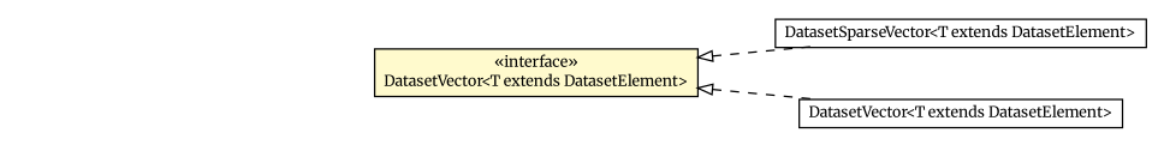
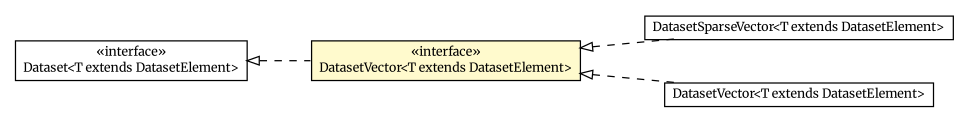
  digraph {
    fontname=Merriweather
    nodesep=0.25
    rankdir=LR
    ranksep=0.5
    node [fontcolor=black fontname=Merriweather fontsize=10.0 shape=plaintext]
    edge [arrowtail=empty dir=back fontname=Merriweather fontsize=10 headport=p labelfontname=Helvetica labelfontsize=10 style=dashed tailport=p]
+   n1 [label=<<table title="it.unica.foresee.datasets.interfaces.Dataset" border="0" cellborder="1" cellspacing="0" cellpadding="2" port="p" href="./Dataset.html"> 		<tr><td><table border="0" cellspacing="0" cellpadding="1"> <tr><td align="center" balign="center"> &#171;interface&#187; </td></tr> <tr><td align="center" balign="center"> Dataset&lt;T extends DatasetElement&gt; </td></tr> 		</table></td></tr> 		</table>>]
    n2 [label=<<table title="it.unica.foresee.datasets.interfaces.DatasetVector" border="0" cellborder="1" cellspacing="0" cellpadding="2" port="p" bgcolor="lemonChiffon" href="./DatasetVector.html"> 		<tr><td><table border="0" cellspacing="0" cellpadding="1"> <tr><td align="center" balign="center"> &#171;interface&#187; </td></tr> <tr><td align="center" balign="center"> DatasetVector&lt;T extends DatasetElement&gt; </td></tr> 		</table></td></tr> 		</table>>]
    n3 [label=<<table title="it.unica.foresee.datasets.DatasetSparseVector" border="0" cellborder="1" cellspacing="0" cellpadding="2" port="p" href="../DatasetSparseVector.html"> 		<tr><td><table border="0" cellspacing="0" cellpadding="1"> <tr><td align="center" balign="center"> DatasetSparseVector&lt;T extends DatasetElement&gt; </td></tr> 		</table></td></tr> 		</table>>]
    n4 [label=<<table title="it.unica.foresee.datasets.DatasetVector" border="0" cellborder="1" cellspacing="0" cellpadding="2" port="p" href="../DatasetVector.html"> 		<tr><td><table border="0" cellspacing="0" cellpadding="1"> <tr><td align="center" balign="center"> DatasetVector&lt;T extends DatasetElement&gt; </td></tr> 		</table></td></tr> 		</table>>]
+   n1 -> n2
    n2 -> n3
    n2 -> n4
  }
